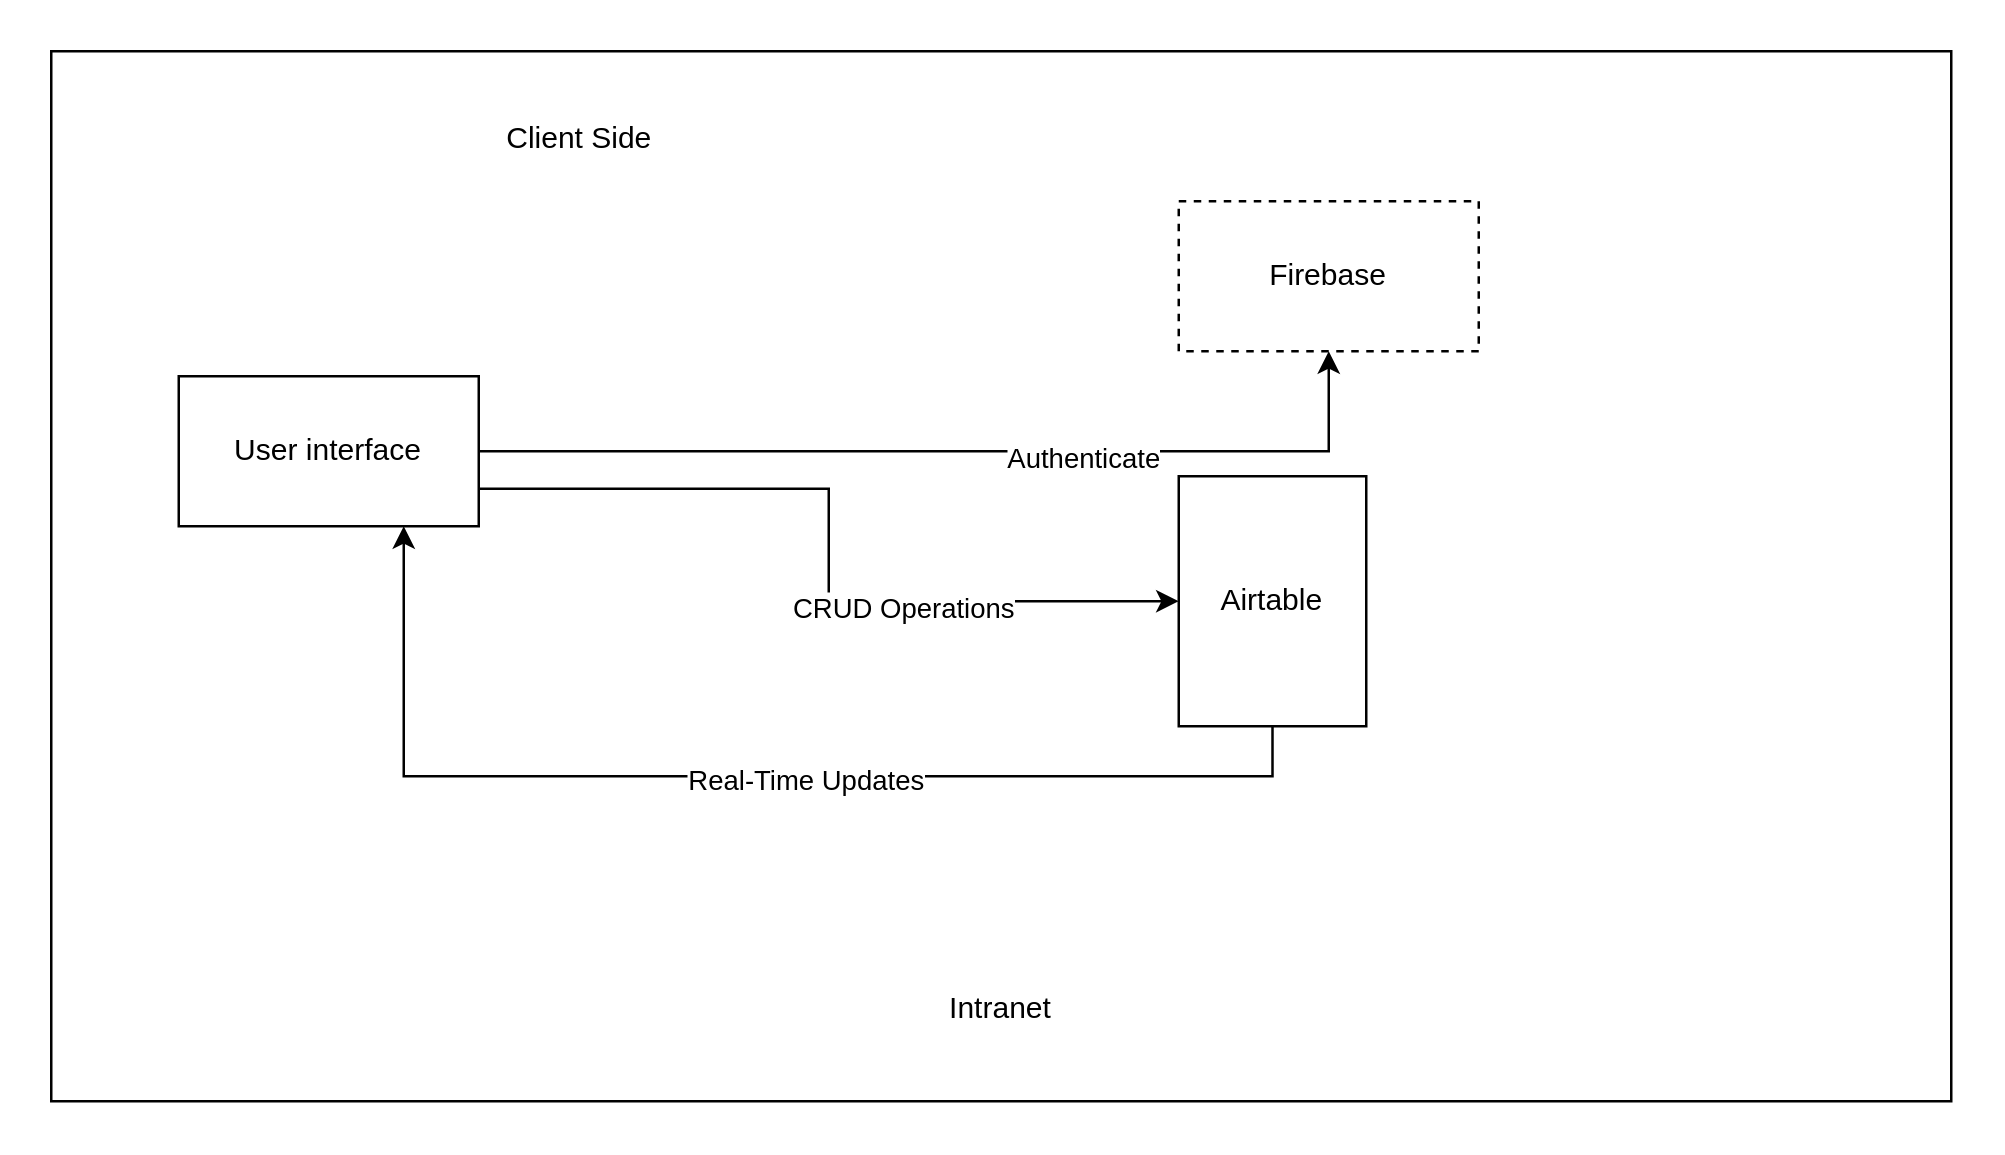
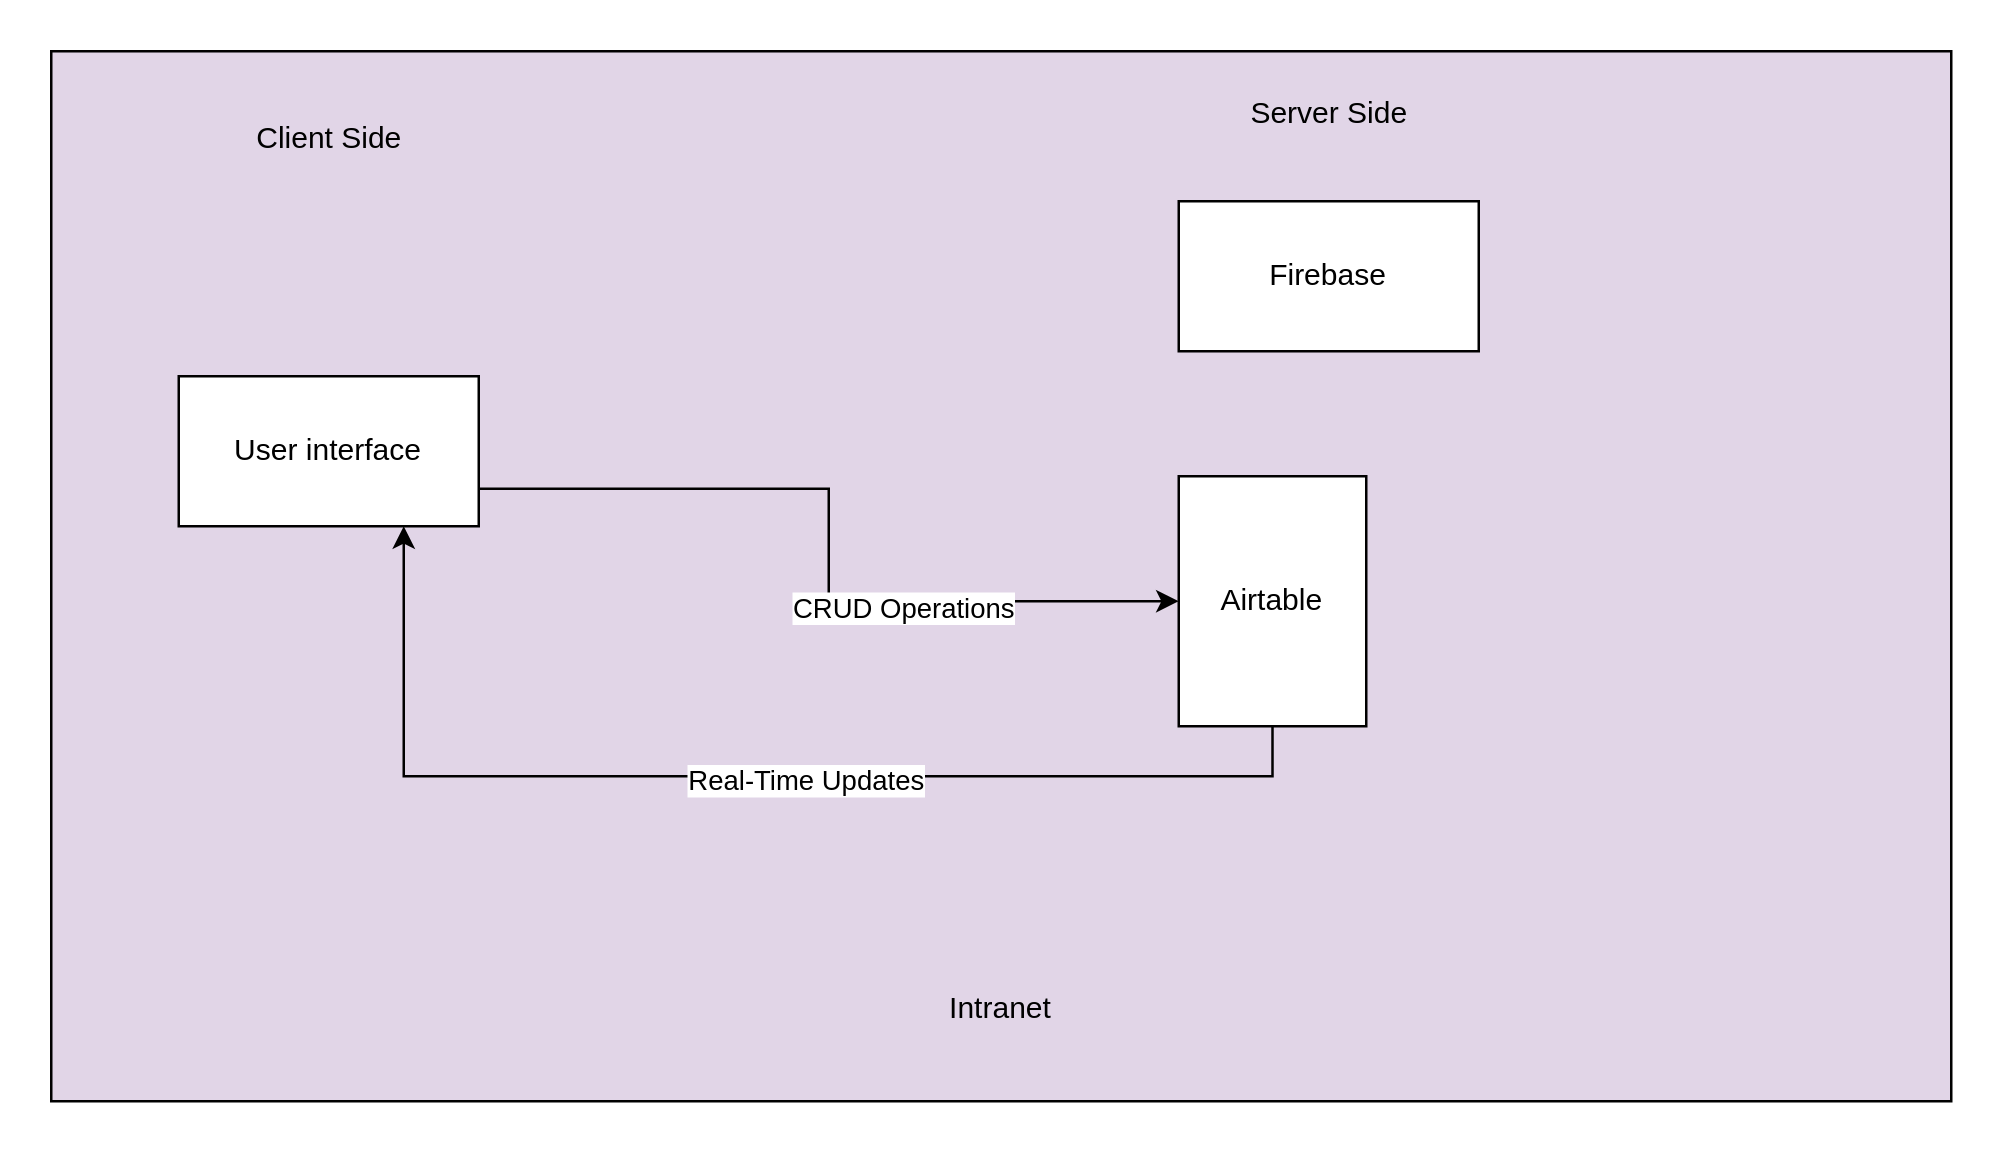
  <mxCell id="0" />
  <mxCell id="1" parent="0" />
- <mxCell id="2" value="&lt;br&gt;&lt;div&gt;&lt;br&gt;&lt;/div&gt;&lt;div&gt;&lt;br&gt;&lt;/div&gt;&lt;div&gt;&lt;br&gt;&lt;/div&gt;&lt;div&gt;&lt;br&gt;&lt;/div&gt;&lt;div&gt;&lt;br&gt;&lt;/div&gt;&lt;div&gt;&lt;br&gt;&lt;/div&gt;&lt;div&gt;&lt;br&gt;&lt;/div&gt;&lt;div&gt;&lt;br&gt;&lt;/div&gt;&lt;div&gt;&lt;br&gt;&lt;/div&gt;&lt;div&gt;&lt;br&gt;&lt;/div&gt;&lt;div&gt;&lt;br&gt;&lt;/div&gt;&lt;div&gt;&lt;br&gt;&lt;/div&gt;&lt;div&gt;&lt;br&gt;&lt;/div&gt;&lt;div&gt;&lt;br&gt;&lt;/div&gt;&lt;div&gt;&lt;br&gt;&lt;/div&gt;&lt;div&gt;&lt;br&gt;&lt;/div&gt;&lt;div&gt;&lt;br&gt;&lt;/div&gt;&lt;div&gt;&lt;br&gt;&lt;/div&gt;&lt;div&gt;&lt;br&gt;&lt;/div&gt;&lt;div&gt;&lt;br&gt;&lt;/div&gt;&lt;div&gt;&lt;br&gt;&lt;/div&gt;&lt;div&gt;&lt;br&gt;&lt;/div&gt;&lt;div&gt;&lt;br&gt;&lt;/div&gt;&lt;div&gt;Intranet&lt;/div&gt;" style="rounded=0;whiteSpace=wrap;html=1;align=center;labelPosition=center;verticalLabelPosition=middle;verticalAlign=middle;" vertex="1" parent="1"><mxGeometry x="20" y="20" width="760" height="420" as="geometry" /></mxCell>
- <mxCell id="3" style="edgeStyle=orthogonalEdgeStyle;rounded=0;orthogonalLoop=1;jettySize=auto;html=1;exitX=1;exitY=0.5;exitDx=0;exitDy=0;" edge="1" parent="1" source="7" target="8"><mxGeometry relative="1" as="geometry" /></mxCell>
- <mxCell id="4" value="Authenticate" style="edgeLabel;html=1;align=center;verticalAlign=middle;resizable=0;points=[];" vertex="1" connectable="0" parent="3"><mxGeometry x="0.267" y="-2" relative="1" as="geometry"><mxPoint as="offset" /></mxGeometry></mxCell>
+ <mxCell id="2" value="&lt;br&gt;&lt;div&gt;&lt;br&gt;&lt;/div&gt;&lt;div&gt;&lt;br&gt;&lt;/div&gt;&lt;div&gt;&lt;br&gt;&lt;/div&gt;&lt;div&gt;&lt;br&gt;&lt;/div&gt;&lt;div&gt;&lt;br&gt;&lt;/div&gt;&lt;div&gt;&lt;br&gt;&lt;/div&gt;&lt;div&gt;&lt;br&gt;&lt;/div&gt;&lt;div&gt;&lt;br&gt;&lt;/div&gt;&lt;div&gt;&lt;br&gt;&lt;/div&gt;&lt;div&gt;&lt;br&gt;&lt;/div&gt;&lt;div&gt;&lt;br&gt;&lt;/div&gt;&lt;div&gt;&lt;br&gt;&lt;/div&gt;&lt;div&gt;&lt;br&gt;&lt;/div&gt;&lt;div&gt;&lt;br&gt;&lt;/div&gt;&lt;div&gt;&lt;br&gt;&lt;/div&gt;&lt;div&gt;&lt;br&gt;&lt;/div&gt;&lt;div&gt;&lt;br&gt;&lt;/div&gt;&lt;div&gt;&lt;br&gt;&lt;/div&gt;&lt;div&gt;&lt;br&gt;&lt;/div&gt;&lt;div&gt;&lt;br&gt;&lt;/div&gt;&lt;div&gt;&lt;br&gt;&lt;/div&gt;&lt;div&gt;&lt;br&gt;&lt;/div&gt;&lt;div&gt;&lt;br&gt;&lt;/div&gt;&lt;div&gt;Intranet&lt;/div&gt;" style="rounded=0;whiteSpace=wrap;html=1;align=center;labelPosition=center;verticalLabelPosition=middle;verticalAlign=middle;fillColor=#e1d5e7;" vertex="1" parent="1"><mxGeometry x="20" y="20" width="760" height="420" as="geometry" /></mxCell>
  <mxCell id="5" style="edgeStyle=orthogonalEdgeStyle;rounded=0;orthogonalLoop=1;jettySize=auto;html=1;exitX=1;exitY=0.75;exitDx=0;exitDy=0;entryX=0;entryY=0.5;entryDx=0;entryDy=0;" edge="1" parent="1" source="7" target="11"><mxGeometry relative="1" as="geometry" /></mxCell>
  <mxCell id="6" value="CRUD Operations" style="edgeLabel;html=1;align=center;verticalAlign=middle;resizable=0;points=[];" vertex="1" connectable="0" parent="5"><mxGeometry x="0.318" y="-2" relative="1" as="geometry"><mxPoint as="offset" /></mxGeometry></mxCell>
  <mxCell id="7" value="User interface" style="rounded=0;whiteSpace=wrap;html=1;" vertex="1" parent="1"><mxGeometry x="71" y="150" width="120" height="60" as="geometry" /></mxCell>
- <mxCell id="8" value="Firebase" style="rounded=0;whiteSpace=wrap;html=1;dashed=1;" vertex="1" parent="1"><mxGeometry x="471" y="80" width="120" height="60" as="geometry" /></mxCell>
+ <mxCell id="8" value="Firebase" style="rounded=0;whiteSpace=wrap;html=1;" vertex="1" parent="1"><mxGeometry x="471" y="80" width="120" height="60" as="geometry" /></mxCell>
  <mxCell id="9" style="edgeStyle=orthogonalEdgeStyle;rounded=0;orthogonalLoop=1;jettySize=auto;html=1;exitX=0.5;exitY=1;exitDx=0;exitDy=0;entryX=0.75;entryY=1;entryDx=0;entryDy=0;" edge="1" parent="1" source="11" target="7"><mxGeometry relative="1" as="geometry" /></mxCell>
  <mxCell id="10" value="Real-Time Updates" style="edgeLabel;html=1;align=center;verticalAlign=middle;resizable=0;points=[];" vertex="1" connectable="0" parent="9"><mxGeometry x="-0.116" y="1" relative="1" as="geometry"><mxPoint as="offset" /></mxGeometry></mxCell>
  <mxCell id="11" value="Airtable" style="rounded=0;whiteSpace=wrap;html=1;" vertex="1" parent="1"><mxGeometry x="471" y="190" width="75" height="100" as="geometry" /></mxCell>
- <mxCell id="12" value="Client Side" style="text;html=1;align=center;verticalAlign=middle;resizable=0;points=[];autosize=1;strokeColor=none;fillColor=none;" vertex="1" parent="1"><mxGeometry x="186" y="40" width="90" height="30" as="geometry" /></mxCell>
+ <mxCell id="12" value="Client Side" style="text;html=1;align=center;verticalAlign=middle;resizable=0;points=[];autosize=1;strokeColor=none;fillColor=none;" vertex="1" parent="1"><mxGeometry x="86" y="40" width="90" height="30" as="geometry" /></mxCell>
+ <mxCell id="13" value="Server Side" style="text;html=1;align=center;verticalAlign=middle;resizable=0;points=[];autosize=1;strokeColor=none;fillColor=none;" vertex="1" parent="1"><mxGeometry x="486" y="30" width="90" height="30" as="geometry" /></mxCell>
  <mxCell id="14" style="edgeStyle=orthogonalEdgeStyle;rounded=0;orthogonalLoop=1;jettySize=auto;html=1;exitX=0.5;exitY=1;exitDx=0;exitDy=0;" edge="1" parent="1" source="11" target="11"><mxGeometry relative="1" as="geometry" /></mxCell>
